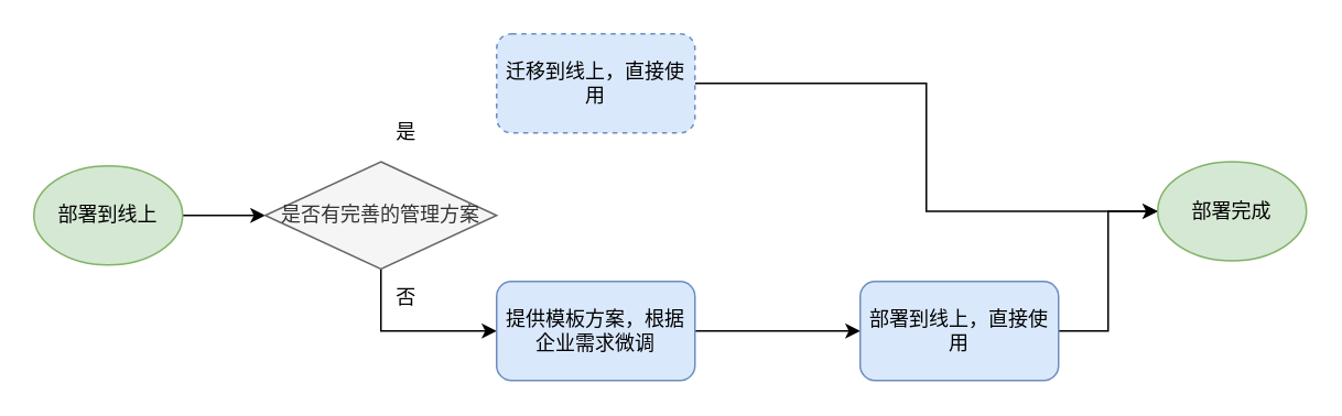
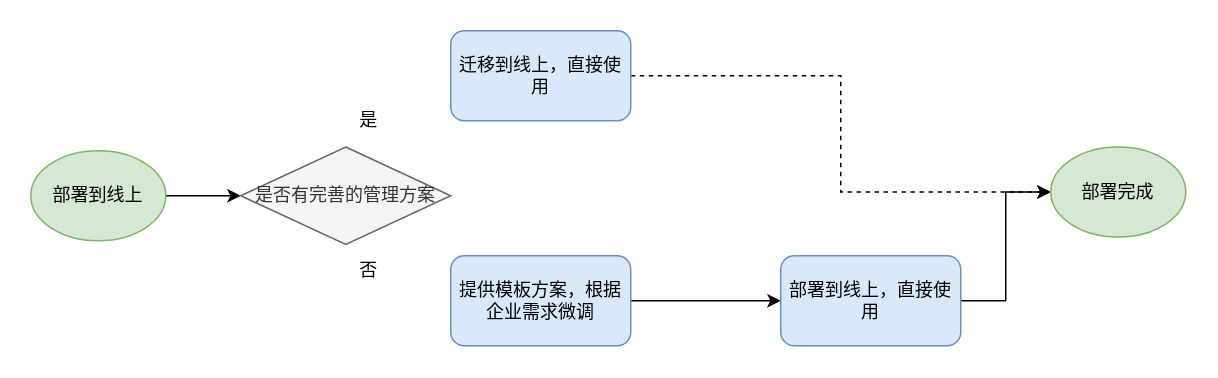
  <mxCell id="0" />
  <mxCell id="1" parent="0" />
  <mxCell id="2" style="edgeStyle=orthogonalEdgeStyle;rounded=0;orthogonalLoop=1;jettySize=auto;html=1;exitX=1;exitY=0.5;exitDx=0;exitDy=0;entryX=0;entryY=0.5;entryDx=0;entryDy=0;" edge="1" parent="1" source="3" target="5"><mxGeometry relative="1" as="geometry" /></mxCell>
  <mxCell id="3" value="部署到线上" style="ellipse;whiteSpace=wrap;html=1;fillColor=#d5e8d4;strokeColor=#82b366;" vertex="1" parent="1"><mxGeometry x="20" y="100" width="90" height="60" as="geometry" /></mxCell>
- <mxCell id="4" style="edgeStyle=orthogonalEdgeStyle;rounded=0;orthogonalLoop=1;jettySize=auto;html=1;exitX=0.5;exitY=1;exitDx=0;exitDy=0;entryX=0;entryY=0.5;entryDx=0;entryDy=0;" edge="1" parent="1" source="5" target="9"><mxGeometry relative="1" as="geometry" /></mxCell>
  <mxCell id="5" value="是否有完善的管理方案" style="rhombus;whiteSpace=wrap;html=1;fillColor=#f5f5f5;strokeColor=#666666;fontColor=#333333;" vertex="1" parent="1"><mxGeometry x="160" y="97.5" width="140" height="65" as="geometry" /></mxCell>
- <mxCell id="6" style="edgeStyle=orthogonalEdgeStyle;rounded=0;orthogonalLoop=1;jettySize=auto;html=1;exitX=1;exitY=0.5;exitDx=0;exitDy=0;entryX=0;entryY=0.5;entryDx=0;entryDy=0;" edge="1" parent="1" source="7" target="12"><mxGeometry relative="1" as="geometry" /></mxCell>
- <mxCell id="7" value="迁移到线上，直接使用" style="rounded=1;whiteSpace=wrap;html=1;fillColor=#dae8fc;strokeColor=#6c8ebf;dashed=1;" vertex="1" parent="1"><mxGeometry x="300" y="20" width="120" height="60" as="geometry" /></mxCell>
+ <mxCell id="6" style="edgeStyle=orthogonalEdgeStyle;rounded=0;orthogonalLoop=1;jettySize=auto;html=1;exitX=1;exitY=0.5;exitDx=0;exitDy=0;entryX=0;entryY=0.5;entryDx=0;entryDy=0;dashed=1;" edge="1" parent="1" source="7" target="12"><mxGeometry relative="1" as="geometry" /></mxCell>
+ <mxCell id="7" value="迁移到线上，直接使用" style="rounded=1;whiteSpace=wrap;html=1;fillColor=#dae8fc;strokeColor=#6c8ebf;" vertex="1" parent="1"><mxGeometry x="300" y="20" width="120" height="60" as="geometry" /></mxCell>
  <mxCell id="8" style="edgeStyle=orthogonalEdgeStyle;rounded=0;orthogonalLoop=1;jettySize=auto;html=1;exitX=1;exitY=0.5;exitDx=0;exitDy=0;entryX=0;entryY=0.5;entryDx=0;entryDy=0;" edge="1" parent="1" source="9" target="11"><mxGeometry relative="1" as="geometry" /></mxCell>
  <mxCell id="9" value="提供模板方案，根据企业需求微调" style="rounded=1;whiteSpace=wrap;html=1;fillColor=#dae8fc;strokeColor=#6c8ebf;" vertex="1" parent="1"><mxGeometry x="300" y="170" width="120" height="60" as="geometry" /></mxCell>
  <mxCell id="10" style="edgeStyle=orthogonalEdgeStyle;rounded=0;orthogonalLoop=1;jettySize=auto;html=1;exitX=1;exitY=0.5;exitDx=0;exitDy=0;entryX=0;entryY=0.5;entryDx=0;entryDy=0;" edge="1" parent="1" source="11" target="12"><mxGeometry relative="1" as="geometry" /></mxCell>
  <mxCell id="11" value="部署到线上，直接使用" style="rounded=1;whiteSpace=wrap;html=1;fillColor=#dae8fc;strokeColor=#6c8ebf;" vertex="1" parent="1"><mxGeometry x="520" y="170" width="120" height="60" as="geometry" /></mxCell>
  <mxCell id="12" value="部署完成" style="ellipse;whiteSpace=wrap;html=1;fillColor=#d5e8d4;strokeColor=#82b366;" vertex="1" parent="1"><mxGeometry x="700" y="97.5" width="90" height="60" as="geometry" /></mxCell>
  <mxCell id="13" value="是" style="text;html=1;align=center;verticalAlign=middle;resizable=0;points=[];autosize=1;" vertex="1" parent="1"><mxGeometry x="230" y="70" width="30" height="20" as="geometry" /></mxCell>
  <mxCell id="14" value="否" style="text;html=1;align=center;verticalAlign=middle;resizable=0;points=[];autosize=1;" vertex="1" parent="1"><mxGeometry x="230" y="170" width="30" height="20" as="geometry" /></mxCell>
